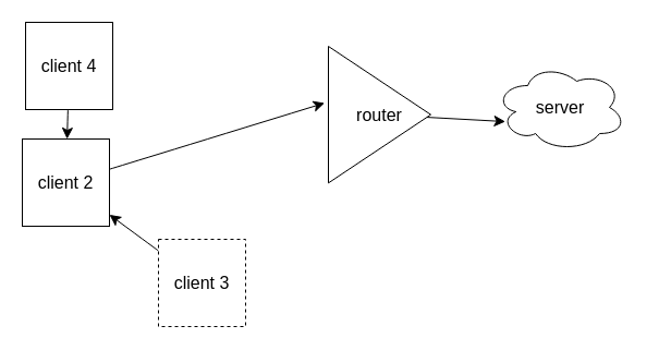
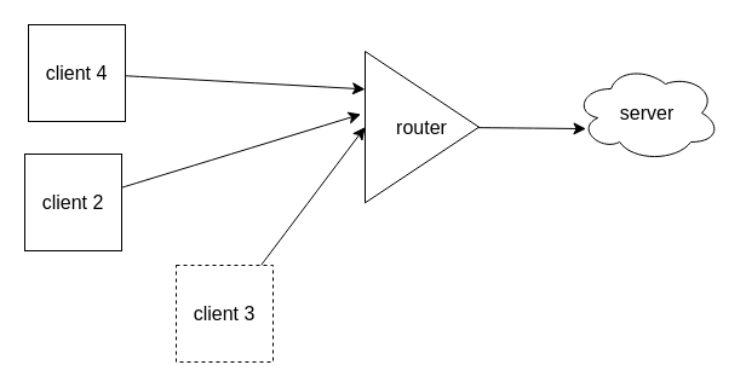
  <mxCell id="0" />
  <mxCell id="1" parent="0" />
- <mxCell id="2" style="edgeStyle=none;curved=1;rounded=0;orthogonalLoop=1;jettySize=auto;html=1;fontSize=12;startSize=8;endSize=8;" edge="1" parent="1" source="3" target="4"><mxGeometry relative="1" as="geometry" /></mxCell>
+ <mxCell id="2" style="edgeStyle=none;curved=1;rounded=0;orthogonalLoop=1;jettySize=auto;html=1;entryX=0;entryY=0.25;entryDx=0;entryDy=0;fontSize=12;startSize=8;endSize=8;" edge="1" parent="1" source="3" target="7"><mxGeometry relative="1" as="geometry" /></mxCell>
  <mxCell id="3" value="client 4" style="whiteSpace=wrap;html=1;aspect=fixed;fontSize=16;" vertex="1" parent="1"><mxGeometry x="23" y="20" width="80" height="80" as="geometry" /></mxCell>
  <mxCell id="4" value="client 2" style="whiteSpace=wrap;html=1;aspect=fixed;fontSize=16;" vertex="1" parent="1"><mxGeometry x="20" y="127" width="80" height="80" as="geometry" /></mxCell>
- <mxCell id="5" style="edgeStyle=none;curved=1;rounded=0;orthogonalLoop=1;jettySize=auto;html=1;fontSize=12;startSize=8;endSize=8;" edge="1" parent="1" source="6" target="4"><mxGeometry relative="1" as="geometry" /></mxCell>
+ <mxCell id="5" style="edgeStyle=none;curved=1;rounded=0;orthogonalLoop=1;jettySize=auto;html=1;entryX=0;entryY=0.5;entryDx=0;entryDy=0;fontSize=12;startSize=8;endSize=8;" edge="1" parent="1" source="6" target="7"><mxGeometry relative="1" as="geometry" /></mxCell>
  <mxCell id="6" value="client 3" style="whiteSpace=wrap;html=1;aspect=fixed;fontSize=16;dashed=1;" vertex="1" parent="1"><mxGeometry x="145" y="219" width="80" height="80" as="geometry" /></mxCell>
  <mxCell id="7" value="router" style="triangle;whiteSpace=wrap;html=1;fontSize=16;" vertex="1" parent="1"><mxGeometry x="301" y="42" width="94" height="125.33" as="geometry" /></mxCell>
  <mxCell id="8" style="edgeStyle=none;curved=1;rounded=0;orthogonalLoop=1;jettySize=auto;html=1;entryX=-0.037;entryY=0.415;entryDx=0;entryDy=0;entryPerimeter=0;fontSize=12;startSize=8;endSize=8;" edge="1" parent="1" source="4" target="7"><mxGeometry relative="1" as="geometry" /></mxCell>
- <mxCell id="9" value="server" style="ellipse;shape=cloud;whiteSpace=wrap;html=1;fontSize=16;" vertex="1" parent="1"><mxGeometry x="454" y="58" width="120" height="80" as="geometry" /></mxCell>
+ <mxCell id="9" value="server" style="ellipse;shape=cloud;whiteSpace=wrap;html=1;fontSize=16;" vertex="1" parent="1"><mxGeometry x="474" y="53" width="120" height="80" as="geometry" /></mxCell>
  <mxCell id="10" style="edgeStyle=none;curved=1;rounded=0;orthogonalLoop=1;jettySize=auto;html=1;entryX=0.079;entryY=0.663;entryDx=0;entryDy=0;entryPerimeter=0;fontSize=12;startSize=8;endSize=8;" edge="1" parent="1" source="7" target="9"><mxGeometry relative="1" as="geometry" /></mxCell>
